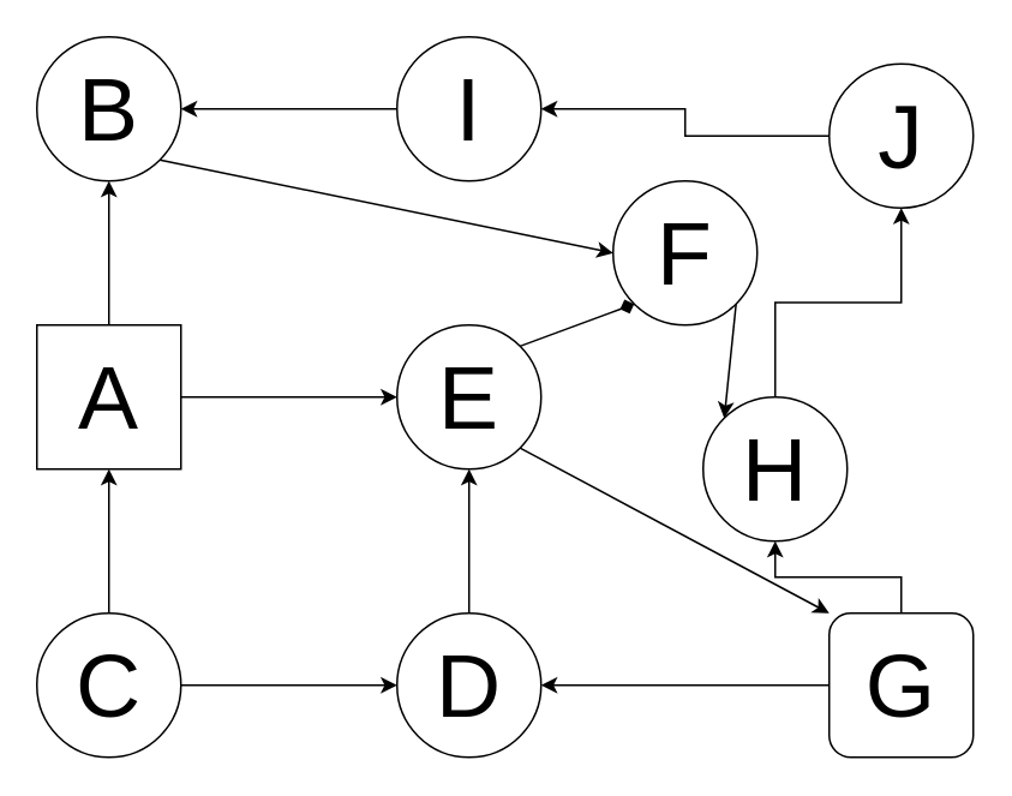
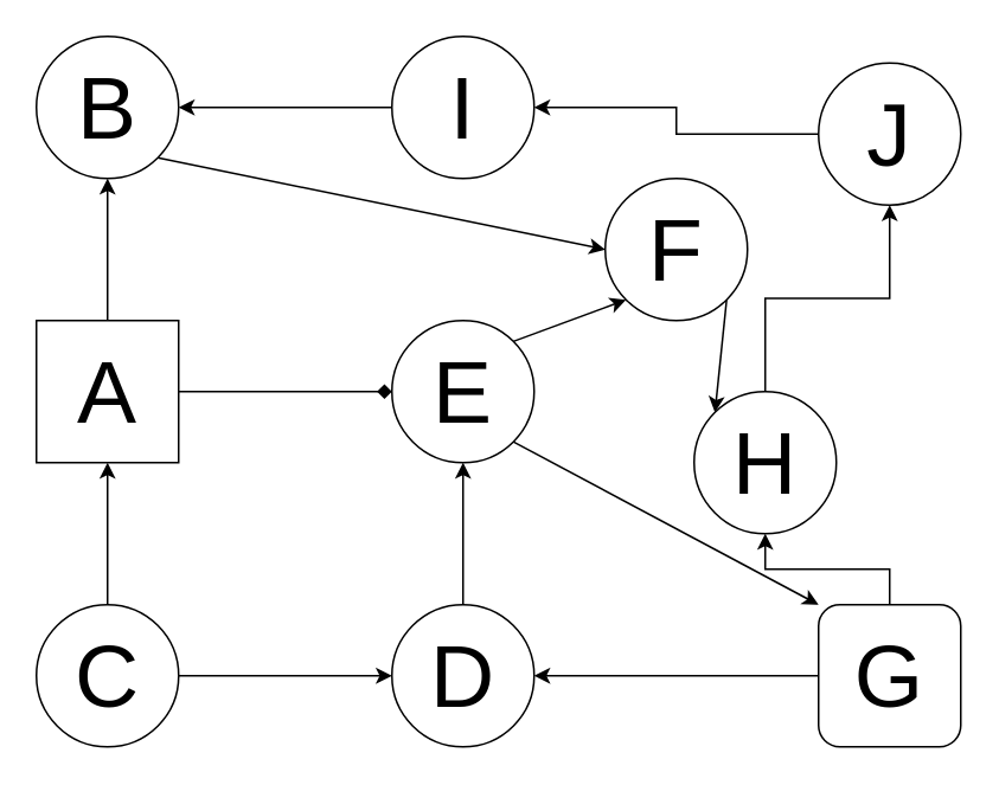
  <mxCell id="0" />
  <mxCell id="1" parent="0" />
  <mxCell id="2" value="&lt;span style=&quot;font-size: 50px&quot;&gt;B&lt;br&gt;&lt;/span&gt;" style="ellipse;whiteSpace=wrap;html=1;aspect=fixed;" vertex="1" parent="1"><mxGeometry x="20" y="20" width="80" height="80" as="geometry" /></mxCell>
  <mxCell id="3" style="edgeStyle=orthogonalEdgeStyle;rounded=0;orthogonalLoop=1;jettySize=auto;html=1;entryX=1;entryY=0.5;entryDx=0;entryDy=0;" edge="1" parent="1" source="4" target="2"><mxGeometry relative="1" as="geometry" /></mxCell>
  <mxCell id="4" value="&lt;font style=&quot;font-size: 50px&quot;&gt;I&lt;/font&gt;" style="ellipse;whiteSpace=wrap;html=1;aspect=fixed;" vertex="1" parent="1"><mxGeometry x="220" y="20" width="80" height="80" as="geometry" /></mxCell>
  <mxCell id="5" style="edgeStyle=orthogonalEdgeStyle;rounded=0;orthogonalLoop=1;jettySize=auto;html=1;entryX=1;entryY=0.5;entryDx=0;entryDy=0;" edge="1" parent="1" source="6" target="4"><mxGeometry relative="1" as="geometry" /></mxCell>
  <mxCell id="6" value="&lt;font style=&quot;font-size: 50px&quot;&gt;J&lt;/font&gt;" style="ellipse;whiteSpace=wrap;html=1;aspect=fixed;" vertex="1" parent="1"><mxGeometry x="460" y="35" width="80" height="80" as="geometry" /></mxCell>
  <mxCell id="7" value="&lt;font style=&quot;font-size: 50px&quot;&gt;F&lt;/font&gt;" style="ellipse;whiteSpace=wrap;html=1;aspect=fixed;" vertex="1" parent="1"><mxGeometry x="340" y="100" width="80" height="80" as="geometry" /></mxCell>
  <mxCell id="8" style="edgeStyle=orthogonalEdgeStyle;rounded=0;orthogonalLoop=1;jettySize=auto;html=1;entryX=0.5;entryY=1;entryDx=0;entryDy=0;" edge="1" parent="1" source="10" target="2"><mxGeometry relative="1" as="geometry" /></mxCell>
- <mxCell id="9" style="edgeStyle=orthogonalEdgeStyle;rounded=0;orthogonalLoop=1;jettySize=auto;html=1;entryX=0;entryY=0.5;entryDx=0;entryDy=0;" edge="1" parent="1" source="10" target="11"><mxGeometry relative="1" as="geometry" /></mxCell>
+ <mxCell id="9" style="edgeStyle=orthogonalEdgeStyle;rounded=0;orthogonalLoop=1;jettySize=auto;html=1;entryX=0;entryY=0.5;entryDx=0;entryDy=0;endArrow=diamond;" edge="1" parent="1" source="10" target="11"><mxGeometry relative="1" as="geometry" /></mxCell>
  <mxCell id="10" value="&lt;font style=&quot;font-size: 50px&quot;&gt;A&lt;/font&gt;" style="whiteSpace=wrap;html=1;aspect=fixed;rounded=0;" vertex="1" parent="1"><mxGeometry x="20" y="180" width="80" height="80" as="geometry" /></mxCell>
  <mxCell id="11" value="&lt;font style=&quot;font-size: 50px&quot;&gt;E&lt;/font&gt;" style="ellipse;whiteSpace=wrap;html=1;aspect=fixed;" vertex="1" parent="1"><mxGeometry x="220" y="180" width="80" height="80" as="geometry" /></mxCell>
  <mxCell id="12" style="edgeStyle=orthogonalEdgeStyle;rounded=0;orthogonalLoop=1;jettySize=auto;html=1;entryX=0.5;entryY=1;entryDx=0;entryDy=0;" edge="1" parent="1" source="13" target="6"><mxGeometry relative="1" as="geometry" /></mxCell>
  <mxCell id="13" value="&lt;font style=&quot;font-size: 50px&quot;&gt;H&lt;/font&gt;" style="ellipse;whiteSpace=wrap;html=1;aspect=fixed;" vertex="1" parent="1"><mxGeometry x="390" y="220" width="80" height="80" as="geometry" /></mxCell>
  <mxCell id="14" style="edgeStyle=orthogonalEdgeStyle;rounded=0;orthogonalLoop=1;jettySize=auto;html=1;entryX=0;entryY=0.5;entryDx=0;entryDy=0;" edge="1" parent="1" source="16" target="18"><mxGeometry relative="1" as="geometry" /></mxCell>
  <mxCell id="15" style="edgeStyle=orthogonalEdgeStyle;rounded=0;orthogonalLoop=1;jettySize=auto;html=1;entryX=0.5;entryY=1;entryDx=0;entryDy=0;" edge="1" parent="1" source="16" target="10"><mxGeometry relative="1" as="geometry" /></mxCell>
  <mxCell id="16" value="&lt;font style=&quot;font-size: 50px&quot;&gt;C&lt;/font&gt;" style="ellipse;whiteSpace=wrap;html=1;aspect=fixed;" vertex="1" parent="1"><mxGeometry x="20" y="340" width="80" height="80" as="geometry" /></mxCell>
  <mxCell id="17" style="edgeStyle=orthogonalEdgeStyle;rounded=0;orthogonalLoop=1;jettySize=auto;html=1;entryX=0.5;entryY=1;entryDx=0;entryDy=0;" edge="1" parent="1" source="18" target="11"><mxGeometry relative="1" as="geometry" /></mxCell>
  <mxCell id="18" value="&lt;font style=&quot;font-size: 50px&quot;&gt;D&lt;/font&gt;" style="ellipse;whiteSpace=wrap;html=1;aspect=fixed;" vertex="1" parent="1"><mxGeometry x="220" y="340" width="80" height="80" as="geometry" /></mxCell>
  <mxCell id="19" style="edgeStyle=orthogonalEdgeStyle;rounded=0;orthogonalLoop=1;jettySize=auto;html=1;entryX=0.5;entryY=1;entryDx=0;entryDy=0;" edge="1" parent="1" source="21" target="13"><mxGeometry relative="1" as="geometry" /></mxCell>
  <mxCell id="20" style="edgeStyle=orthogonalEdgeStyle;rounded=0;orthogonalLoop=1;jettySize=auto;html=1;entryX=1;entryY=0.5;entryDx=0;entryDy=0;" edge="1" parent="1" source="21" target="18"><mxGeometry relative="1" as="geometry" /></mxCell>
  <mxCell id="21" value="&lt;font style=&quot;font-size: 50px&quot;&gt;G&lt;/font&gt;" style="whiteSpace=wrap;html=1;aspect=fixed;rounded=1;" vertex="1" parent="1"><mxGeometry x="460" y="340" width="80" height="80" as="geometry" /></mxCell>
  <mxCell id="22" value="" style="endArrow=classic;html=1;exitX=1;exitY=1;exitDx=0;exitDy=0;entryX=0;entryY=0;entryDx=0;entryDy=0;" edge="1" parent="1" source="7" target="13"><mxGeometry width="50" height="50" relative="1" as="geometry"><mxPoint x="600" y="220" as="sourcePoint" /><mxPoint x="650" y="170" as="targetPoint" /></mxGeometry></mxCell>
- <mxCell id="23" value="" style="endArrow=diamond;html=1;exitX=1;exitY=0;exitDx=0;exitDy=0;entryX=0;entryY=1;entryDx=0;entryDy=0;" edge="1" parent="1" source="11" target="7"><mxGeometry width="50" height="50" relative="1" as="geometry"><mxPoint x="350" y="300" as="sourcePoint" /><mxPoint x="400" y="250" as="targetPoint" /></mxGeometry></mxCell>
+ <mxCell id="23" value="" style="endArrow=classic;html=1;exitX=1;exitY=0;exitDx=0;exitDy=0;entryX=0;entryY=1;entryDx=0;entryDy=0;" edge="1" parent="1" source="11" target="7"><mxGeometry width="50" height="50" relative="1" as="geometry"><mxPoint x="350" y="300" as="sourcePoint" /><mxPoint x="400" y="250" as="targetPoint" /></mxGeometry></mxCell>
  <mxCell id="24" value="" style="endArrow=classic;html=1;exitX=1;exitY=1;exitDx=0;exitDy=0;entryX=0;entryY=0.5;entryDx=0;entryDy=0;" edge="1" parent="1" source="2" target="7"><mxGeometry width="50" height="50" relative="1" as="geometry"><mxPoint x="160" y="160" as="sourcePoint" /><mxPoint x="210" y="110" as="targetPoint" /></mxGeometry></mxCell>
  <mxCell id="25" value="" style="endArrow=classic;html=1;exitX=1;exitY=1;exitDx=0;exitDy=0;entryX=0;entryY=0;entryDx=0;entryDy=0;" edge="1" parent="1" source="11" target="21"><mxGeometry width="50" height="50" relative="1" as="geometry"><mxPoint x="390" y="310" as="sourcePoint" /><mxPoint x="440" y="260" as="targetPoint" /></mxGeometry></mxCell>
